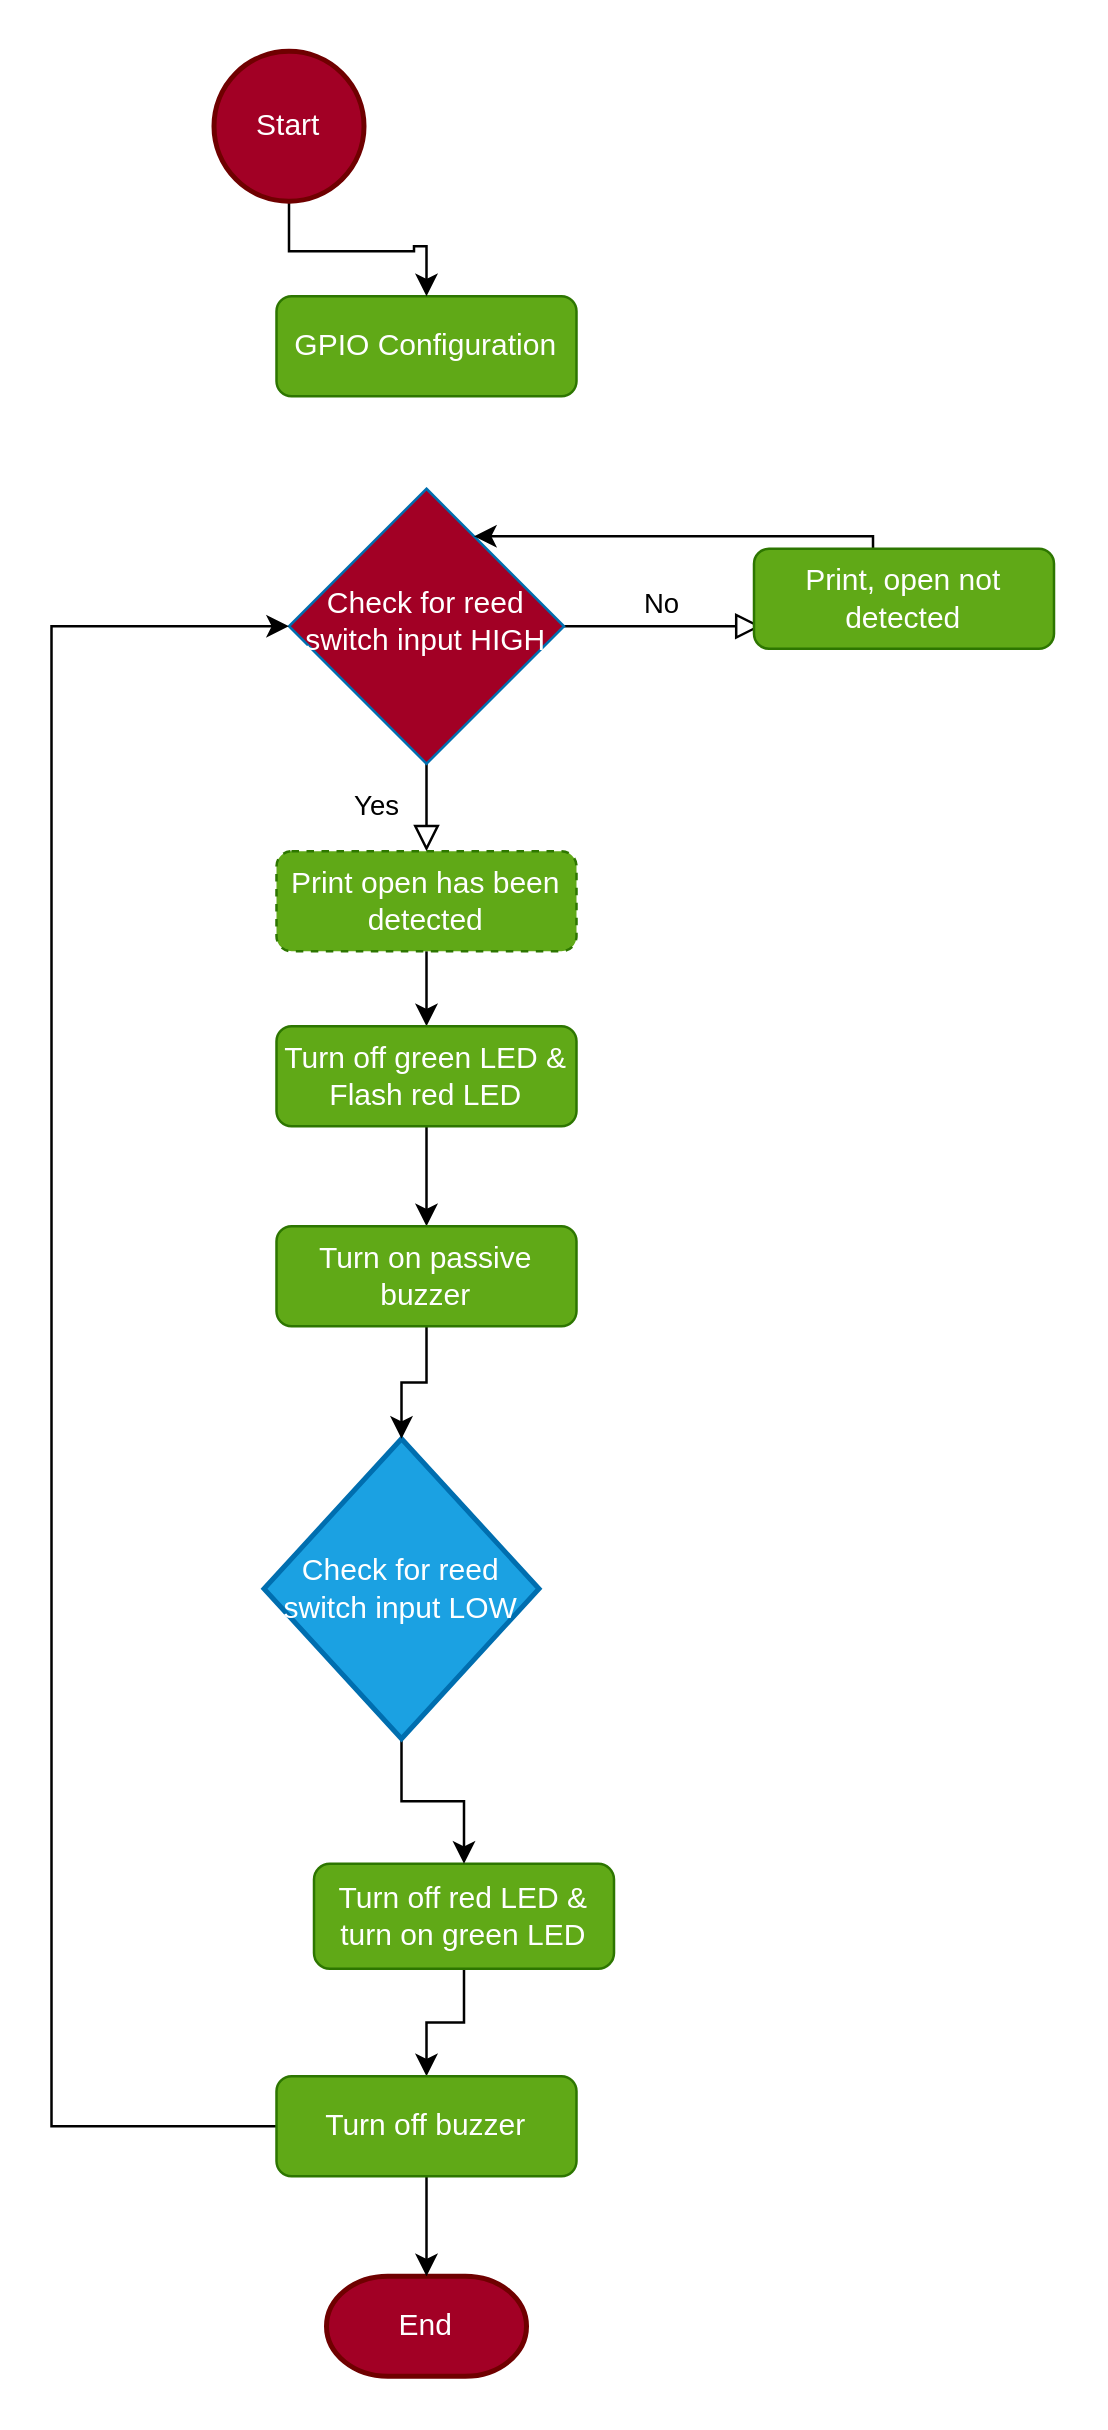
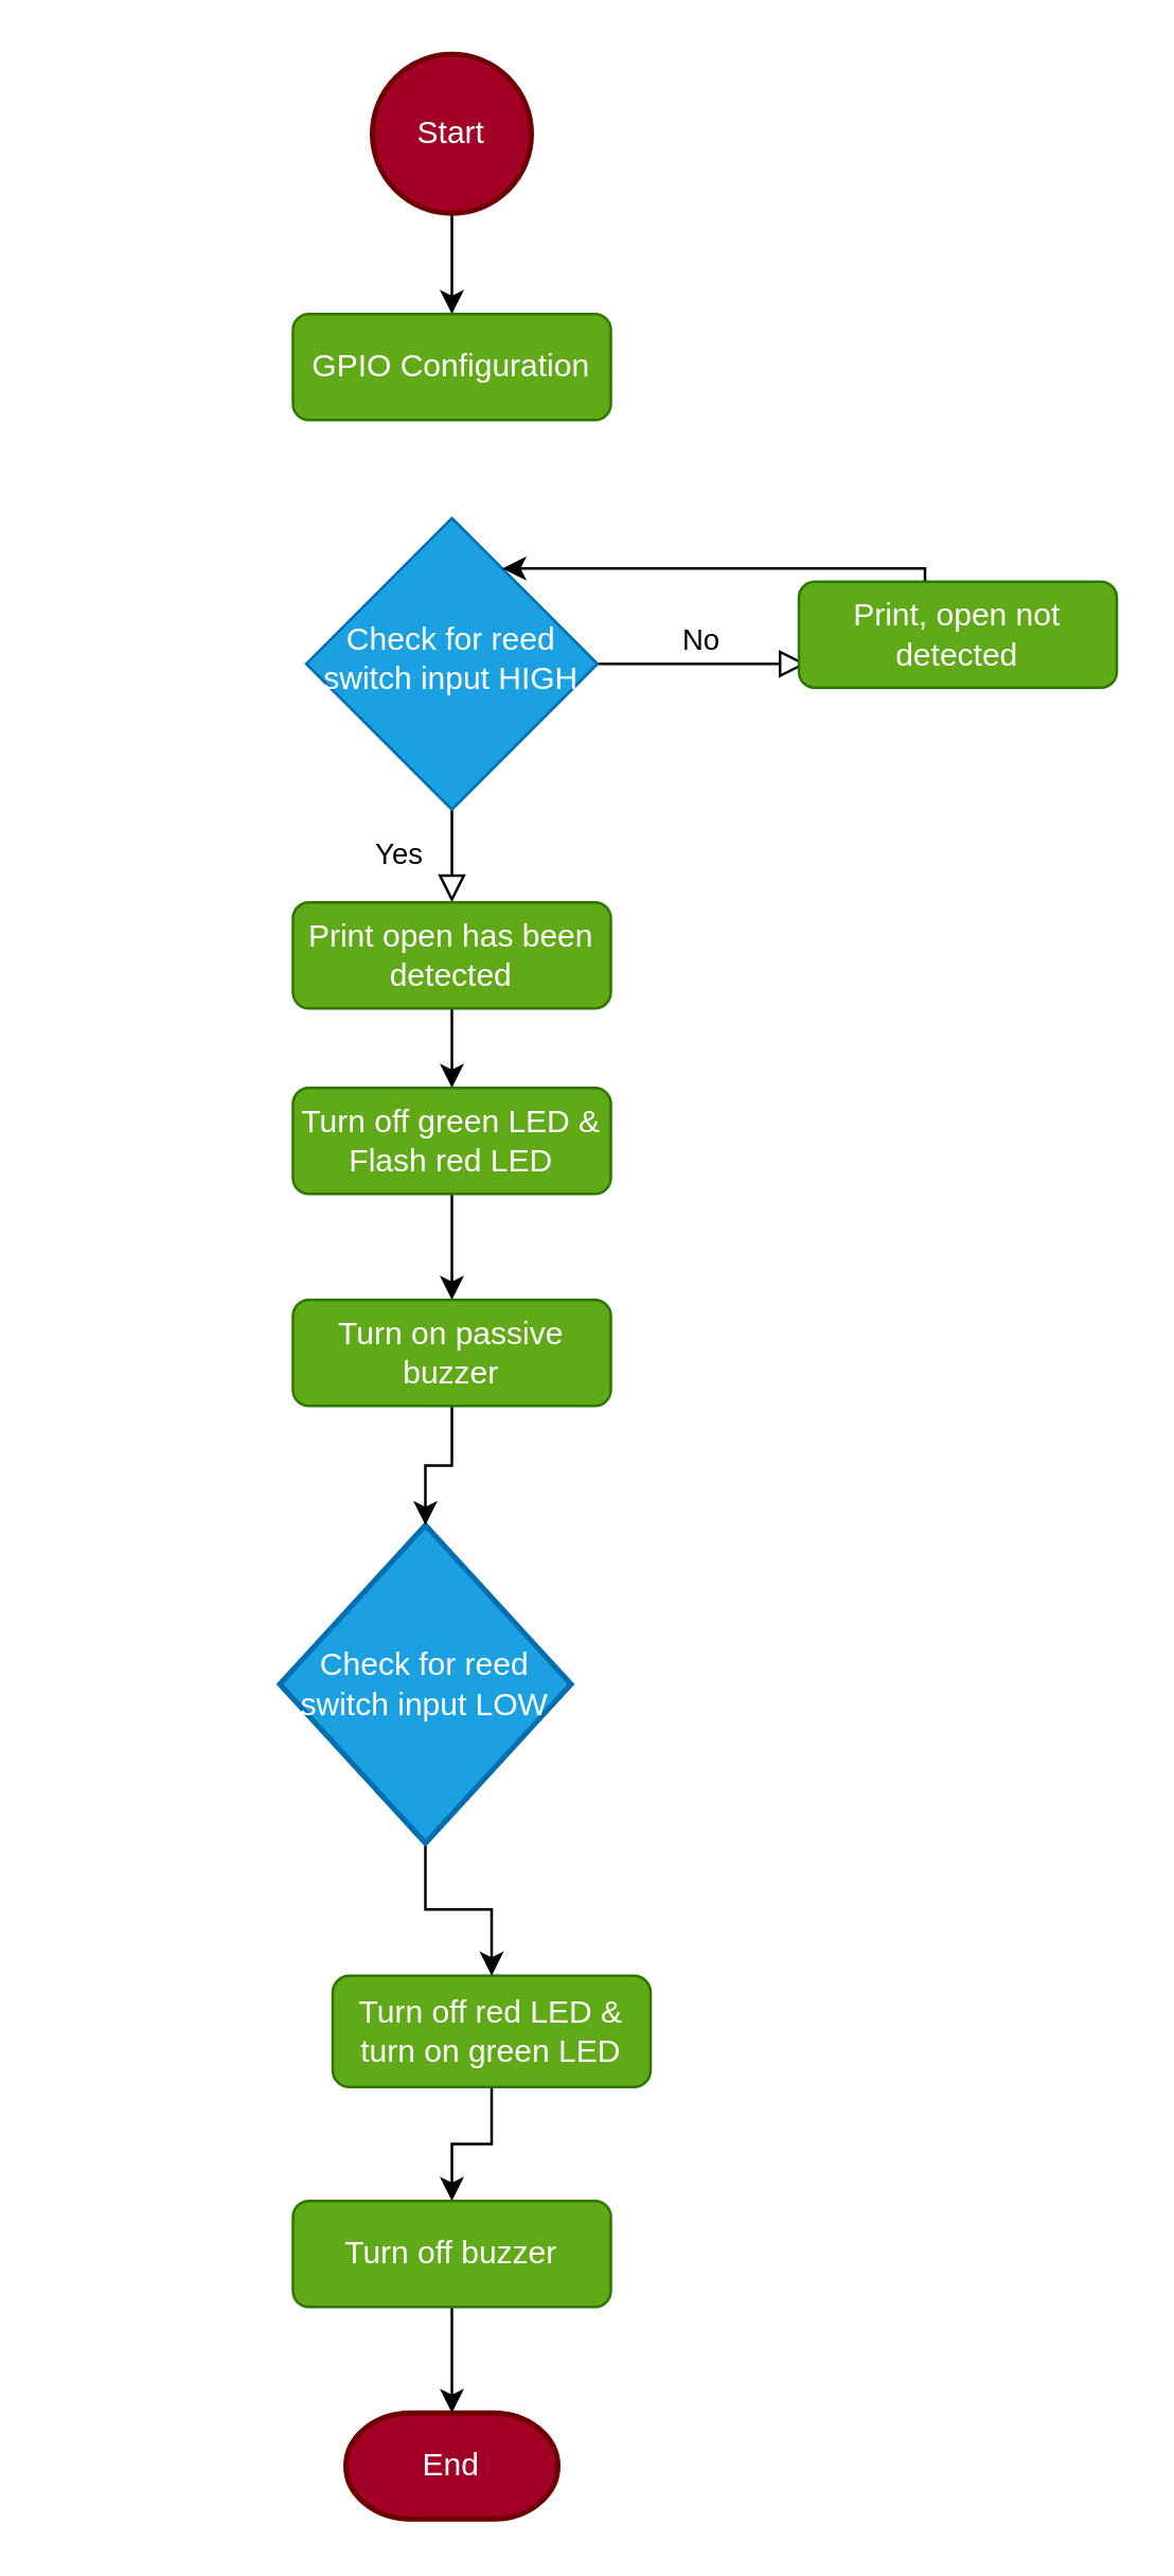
  <mxCell id="0" />
  <mxCell id="1" parent="0" />
  <mxCell id="2" value="GPIO Configuration" style="rounded=1;whiteSpace=wrap;html=1;fontSize=12;glass=0;strokeWidth=1;shadow=0;fillColor=light-dark(#60A917,#99FF99);strokeColor=#2D7600;fontColor=#ffffff;" parent="1" vertex="1"><mxGeometry x="110" y="118" width="120" height="40" as="geometry" /></mxCell>
  <mxCell id="3" value="Yes" style="rounded=0;html=1;jettySize=auto;orthogonalLoop=1;fontSize=11;endArrow=block;endFill=0;endSize=8;strokeWidth=1;shadow=0;labelBackgroundColor=none;edgeStyle=orthogonalEdgeStyle;entryX=0.5;entryY=0;entryDx=0;entryDy=0;" parent="1" source="5" target="9" edge="1"><mxGeometry y="20" relative="1" as="geometry"><mxPoint as="offset" /><mxPoint x="170" y="358" as="targetPoint" /></mxGeometry></mxCell>
  <mxCell id="4" value="No" style="edgeStyle=orthogonalEdgeStyle;rounded=0;html=1;jettySize=auto;orthogonalLoop=1;fontSize=11;endArrow=block;endFill=0;endSize=8;strokeWidth=1;shadow=0;labelBackgroundColor=none;" parent="1" source="5" edge="1"><mxGeometry y="10" relative="1" as="geometry"><mxPoint as="offset" /><mxPoint x="304" y="250" as="targetPoint" /></mxGeometry></mxCell>
- <mxCell id="5" value="Check for reed switch input HIGH" style="rhombus;whiteSpace=wrap;html=1;shadow=0;fontFamily=Helvetica;fontSize=12;align=center;strokeWidth=1;spacing=6;spacingTop=-4;fillColor=#a20025;fontColor=#ffffff;strokeColor=#006EAF;" parent="1" vertex="1"><mxGeometry x="115" y="195" width="110" height="110" as="geometry" /></mxCell>
+ <mxCell id="5" value="Check for reed switch input HIGH" style="rhombus;whiteSpace=wrap;html=1;shadow=0;fontFamily=Helvetica;fontSize=12;align=center;strokeWidth=1;spacing=6;spacingTop=-4;fillColor=#1ba1e2;fontColor=#ffffff;strokeColor=#006EAF;" parent="1" vertex="1"><mxGeometry x="115" y="195" width="110" height="110" as="geometry" /></mxCell>
  <mxCell id="6" style="edgeStyle=orthogonalEdgeStyle;rounded=0;orthogonalLoop=1;jettySize=auto;html=1;exitX=0.372;exitY=0.055;exitDx=0;exitDy=0;exitPerimeter=0;" edge="1" parent="1" target="5"><mxGeometry relative="1" as="geometry"><mxPoint x="190" y="258" as="targetPoint" /><mxPoint x="348.64" y="232.2" as="sourcePoint" /><Array as="points"><mxPoint x="315" y="214" /><mxPoint x="195" y="214" /></Array></mxGeometry></mxCell>
  <mxCell id="7" value="Print, open not detected" style="rounded=1;whiteSpace=wrap;html=1;fontSize=12;glass=0;strokeWidth=1;shadow=0;fillColor=light-dark(#60A917,#99FF99);fontColor=#ffffff;strokeColor=#2D7600;" parent="1" vertex="1"><mxGeometry x="301" y="219" width="120" height="40" as="geometry" /></mxCell>
  <mxCell id="8" style="edgeStyle=orthogonalEdgeStyle;rounded=0;orthogonalLoop=1;jettySize=auto;html=1;exitX=0.5;exitY=1;exitDx=0;exitDy=0;entryX=0.5;entryY=0;entryDx=0;entryDy=0;" edge="1" parent="1" source="9" target="11"><mxGeometry relative="1" as="geometry" /></mxCell>
- <mxCell id="9" value="Print open has been detected" style="rounded=1;whiteSpace=wrap;html=1;fontSize=12;glass=0;strokeWidth=1;shadow=0;fillColor=light-dark(#60A917,#99FF99);fontColor=#ffffff;strokeColor=#2D7600;dashed=1;" parent="1" vertex="1"><mxGeometry x="110" y="340" width="120" height="40" as="geometry" /></mxCell>
+ <mxCell id="9" value="Print open has been detected" style="rounded=1;whiteSpace=wrap;html=1;fontSize=12;glass=0;strokeWidth=1;shadow=0;fillColor=light-dark(#60A917,#99FF99);fontColor=#ffffff;strokeColor=#2D7600;" parent="1" vertex="1"><mxGeometry x="110" y="340" width="120" height="40" as="geometry" /></mxCell>
  <mxCell id="10" style="edgeStyle=orthogonalEdgeStyle;rounded=0;orthogonalLoop=1;jettySize=auto;html=1;exitX=0.5;exitY=1;exitDx=0;exitDy=0;entryX=0.5;entryY=0;entryDx=0;entryDy=0;entryPerimeter=0;" edge="1" parent="1" source="11" target="20"><mxGeometry relative="1" as="geometry"><mxPoint x="170" y="500" as="targetPoint" /><Array as="points" /></mxGeometry></mxCell>
  <mxCell id="11" value="Turn off green LED &amp;amp; Flash red LED" style="rounded=1;whiteSpace=wrap;html=1;fontSize=12;glass=0;strokeWidth=1;shadow=0;fillColor=light-dark(#60A917,#99FF99);fontColor=#ffffff;strokeColor=#2D7600;" parent="1" vertex="1"><mxGeometry x="110" y="410" width="120" height="40" as="geometry" /></mxCell>
  <mxCell id="12" style="edgeStyle=orthogonalEdgeStyle;rounded=0;orthogonalLoop=1;jettySize=auto;html=1;entryX=0.5;entryY=0;entryDx=0;entryDy=0;" edge="1" parent="1" source="13" target="23"><mxGeometry relative="1" as="geometry" /></mxCell>
  <mxCell id="13" value="Turn off red LED &amp;amp; turn on green LED" style="rounded=1;whiteSpace=wrap;html=1;fillColor=light-dark(#60A917,#99FF99);fontColor=#ffffff;strokeColor=#2D7600;" vertex="1" parent="1"><mxGeometry x="125" y="745" width="120" height="42" as="geometry" /></mxCell>
  <mxCell id="14" style="edgeStyle=orthogonalEdgeStyle;rounded=0;orthogonalLoop=1;jettySize=auto;html=1;entryX=0.5;entryY=0;entryDx=0;entryDy=0;" edge="1" parent="1" source="15" target="13"><mxGeometry relative="1" as="geometry" /></mxCell>
  <mxCell id="15" value="Check for reed switch input LOW" style="strokeWidth=2;html=1;shape=mxgraph.flowchart.decision;whiteSpace=wrap;fillColor=#1ba1e2;fontColor=#ffffff;strokeColor=#006EAF;" vertex="1" parent="1"><mxGeometry x="105" y="575" width="110" height="120" as="geometry" /></mxCell>
  <mxCell id="16" style="edgeStyle=orthogonalEdgeStyle;rounded=0;orthogonalLoop=1;jettySize=auto;html=1;entryX=0.5;entryY=0;entryDx=0;entryDy=0;" edge="1" parent="1" source="17" target="2"><mxGeometry relative="1" as="geometry" /></mxCell>
- <mxCell id="17" value="Start" style="strokeWidth=2;html=1;shape=mxgraph.flowchart.start_2;whiteSpace=wrap;fillColor=#a20025;strokeColor=#6F0000;fontColor=#ffffff;" vertex="1" parent="1"><mxGeometry x="85" y="20" width="60" height="60" as="geometry" /></mxCell>
+ <mxCell id="17" value="Start" style="strokeWidth=2;html=1;shape=mxgraph.flowchart.start_2;whiteSpace=wrap;fillColor=#a20025;strokeColor=#6F0000;fontColor=#ffffff;" vertex="1" parent="1"><mxGeometry x="140" y="20" width="60" height="60" as="geometry" /></mxCell>
  <mxCell id="18" value="End" style="strokeWidth=2;html=1;shape=mxgraph.flowchart.terminator;whiteSpace=wrap;fillColor=#a20025;fontColor=#ffffff;strokeColor=#6F0000;" vertex="1" parent="1"><mxGeometry x="130" y="910" width="80" height="40" as="geometry" /></mxCell>
  <mxCell id="19" style="edgeStyle=orthogonalEdgeStyle;rounded=0;orthogonalLoop=1;jettySize=auto;html=1;entryX=0.5;entryY=0;entryDx=0;entryDy=0;entryPerimeter=0;" edge="1" parent="1" source="20" target="15"><mxGeometry relative="1" as="geometry"><mxPoint x="170" y="580" as="targetPoint" /></mxGeometry></mxCell>
  <mxCell id="20" value="Turn on passive buzzer" style="rounded=1;whiteSpace=wrap;html=1;fontSize=12;glass=0;strokeWidth=1;shadow=0;fillColor=light-dark(#60A917,#99FF99);fontColor=#ffffff;strokeColor=#2D7600;" vertex="1" parent="1"><mxGeometry x="110" y="490" width="120" height="40" as="geometry" /></mxCell>
  <mxCell id="21" style="edgeStyle=orthogonalEdgeStyle;rounded=0;orthogonalLoop=1;jettySize=auto;html=1;" edge="1" parent="1" source="23" target="18"><mxGeometry relative="1" as="geometry" /></mxCell>
- <mxCell id="22" style="edgeStyle=orthogonalEdgeStyle;rounded=0;orthogonalLoop=1;jettySize=auto;html=1;entryX=0;entryY=0.5;entryDx=0;entryDy=0;" edge="1" parent="1" source="23" target="5"><mxGeometry relative="1" as="geometry"><mxPoint x="110" y="250" as="targetPoint" /><Array as="points"><mxPoint x="20" y="850" /><mxPoint x="20" y="250" /></Array></mxGeometry></mxCell>
  <mxCell id="23" value="Turn off buzzer" style="rounded=1;whiteSpace=wrap;html=1;fontSize=12;glass=0;strokeWidth=1;shadow=0;fillColor=light-dark(#60A917,#99FF99);fontColor=#ffffff;strokeColor=#2D7600;" vertex="1" parent="1"><mxGeometry x="110" y="830" width="120" height="40" as="geometry" /></mxCell>
